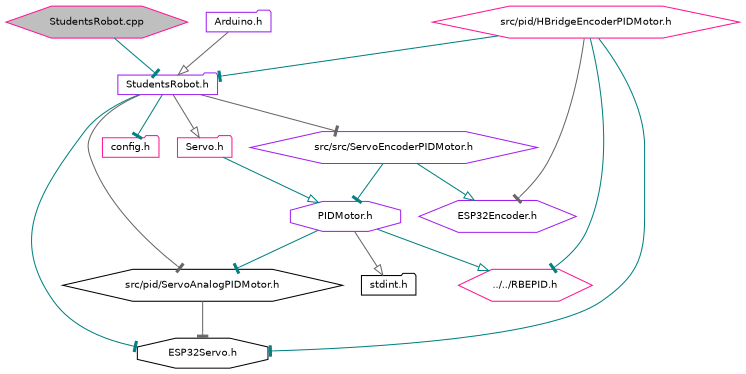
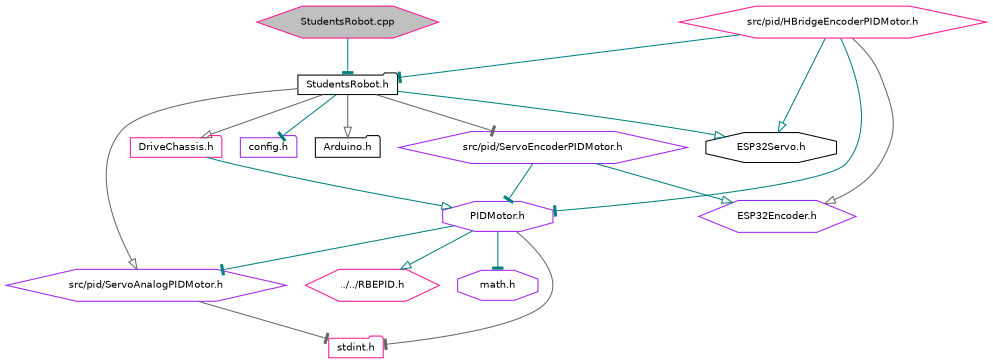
  digraph {
    node [color=purple fillcolor=white fontname=Helvetica fontsize=10 shape=hexagon style=filled]
    edge [arrowhead=tee color=teal fontname=Helvetica fontsize=10 labelfontname=Helvetica labelfontsize=10 style=solid]
    n1 [color=deeppink fillcolor=grey75 fontcolor=black height=0.2 label="StudentsRobot.cpp" width=0.4]
-   n2 [height=0.2 label="StudentsRobot.h" shape=folder width=0.4]
-   n3 [color=deeppink height=0.2 label="config.h" shape=folder width=0.4]
-   n4 [height=0.2 label="Arduino.h" shape=folder width=0.4]
-   n5 [height=0.2 label="src/src/ServoEncoderPIDMotor.h" width=0.4]
+   n2 [color=black height=0.2 label="StudentsRobot.h" shape=folder width=0.4]
+   n3 [height=0.2 label="config.h" shape=folder width=0.4]
+   n4 [color=black height=0.2 label="Arduino.h" shape=folder width=0.4]
+   n5 [height=0.2 label="src/pid/ServoEncoderPIDMotor.h" width=0.4]
    n6 [color=black height=0.2 label="ESP32Servo.h" shape=octagon width=0.4]
-   n7 [color=black height=0.2 label="src/pid/ServoAnalogPIDMotor.h" width=0.4]
-   n8 [color=deeppink height=0.2 label="Servo.h" shape=folder width=0.4]
+   n7 [height=0.2 label="src/pid/ServoAnalogPIDMotor.h" width=0.4]
+   n8 [color=deeppink height=0.2 label="DriveChassis.h" shape=folder width=0.4]
    n9 [height=0.2 label="PIDMotor.h" shape=octagon width=0.4]
    n10 [height=0.2 label="ESP32Encoder.h" width=0.4]
    n11 [color=deeppink height=0.2 label="src/pid/HBridgeEncoderPIDMotor.h" width=0.4]
-   n12 [color=black height=0.2 label="stdint.h" shape=folder width=0.4]
+   n12 [color=deeppink height=0.2 label="stdint.h" shape=folder width=0.4]
    n13 [color=deeppink height=0.2 label="../../RBEPID.h" width=0.4]
+   n14 [height=0.2 label="math.h" shape=octagon width=0.4]
    n1 -> n2
    n2 -> n3
-   n4 -> n2 [arrowhead=onormal color=gray40]
+   n2 -> n4 [arrowhead=onormal color=gray40]
    n2 -> n5 [color=gray40]
-   n2 -> n6
-   n2 -> n7 [color=gray40]
+   n2 -> n6 [arrowhead=onormal]
+   n2 -> n7 [arrowhead=onormal color=gray40]
    n2 -> n8 [arrowhead=onormal color=gray40]
    n5 -> n9
    n5 -> n10 [arrowhead=onormal]
-   n7 -> n6 [color=gray40]
+   n7 -> n12 [color=gray40]
    n8 -> n9 [arrowhead=onormal]
    n9 -> n7
-   n9 -> n12 [arrowhead=onormal color=gray40]
+   n9 -> n12 [color=gray40]
    n9 -> n13 [arrowhead=onormal]
+   n9 -> n14
    n11 -> n2
-   n11 -> n6
-   n11 -> n13
-   n11 -> n10 [color=gray40]
+   n11 -> n6 [arrowhead=onormal]
+   n11 -> n9
+   n11 -> n10 [arrowhead=onormal color=gray40]
  }
